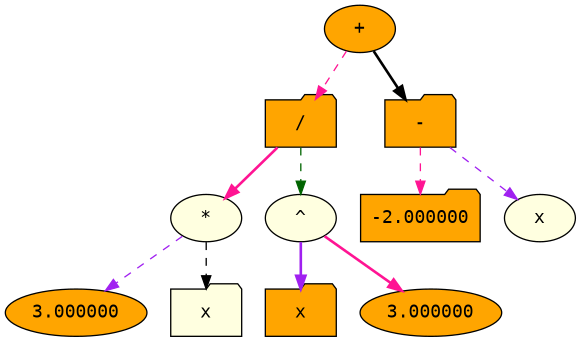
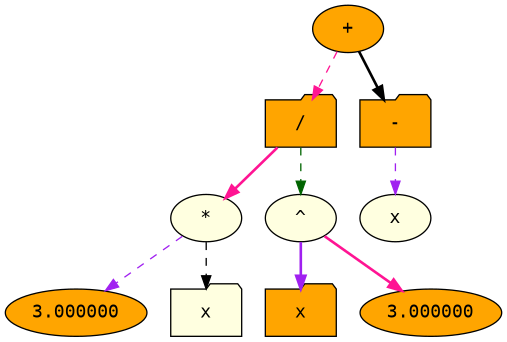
  digraph {
    fontname="DejaVu Sans Mono"
    node [fillcolor=orange shape=ellipse style=filled fontname="DejaVu Sans Mono"]
    edge [color=deeppink style=dashed fontname="DejaVu Sans Mono"]
    n1 [label="+"]
    n2 [label="/" shape=folder]
    n3 [label="-" shape=folder]
    n4 [fillcolor=lightyellow label="*"]
    n5 [fillcolor=lightyellow label="^"]
    n6 [label=3.000000]
    n7 [fillcolor=lightyellow label=x shape=folder]
    n8 [label=x shape=folder]
    n9 [label=3.000000]
-   n10 [label=-2.000000 shape=folder]
    n11 [fillcolor=lightyellow label=x]
    n1 -> n2
    n1 -> n3 [color=black style=bold]
    n2 -> n4 [style=bold]
    n2 -> n5 [color=darkgreen]
-   n3 -> n10
    n3 -> n11 [color=purple]
    n4 -> n6 [color=purple]
    n4 -> n7 [color=black]
    n5 -> n8 [color=purple style=bold]
    n5 -> n9 [style=bold]
  }
